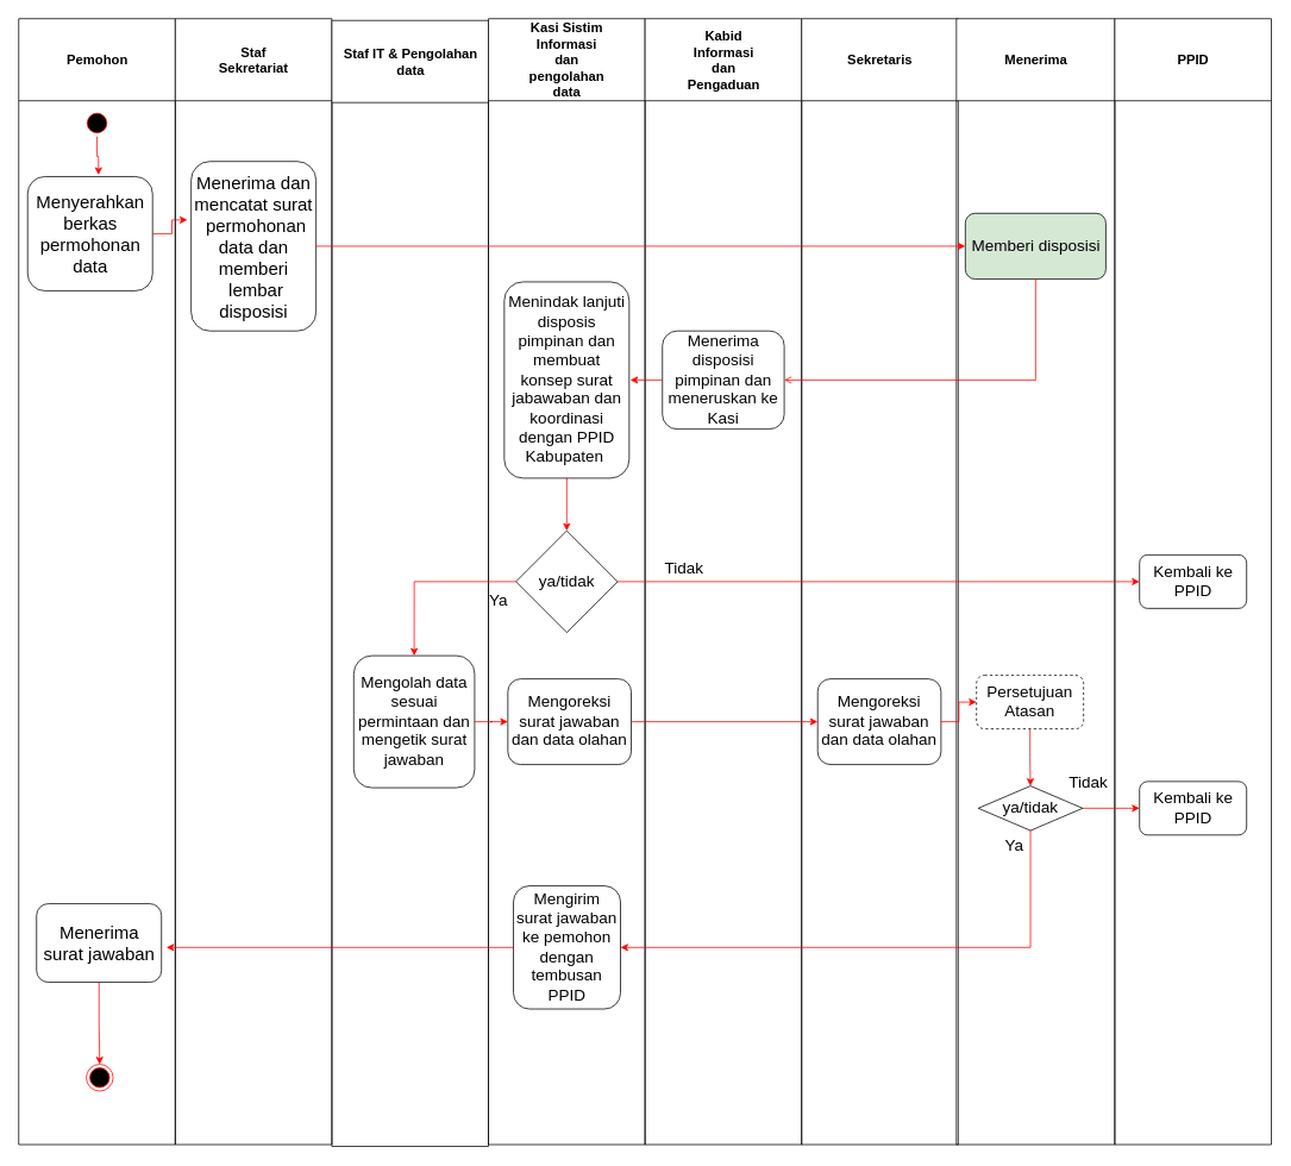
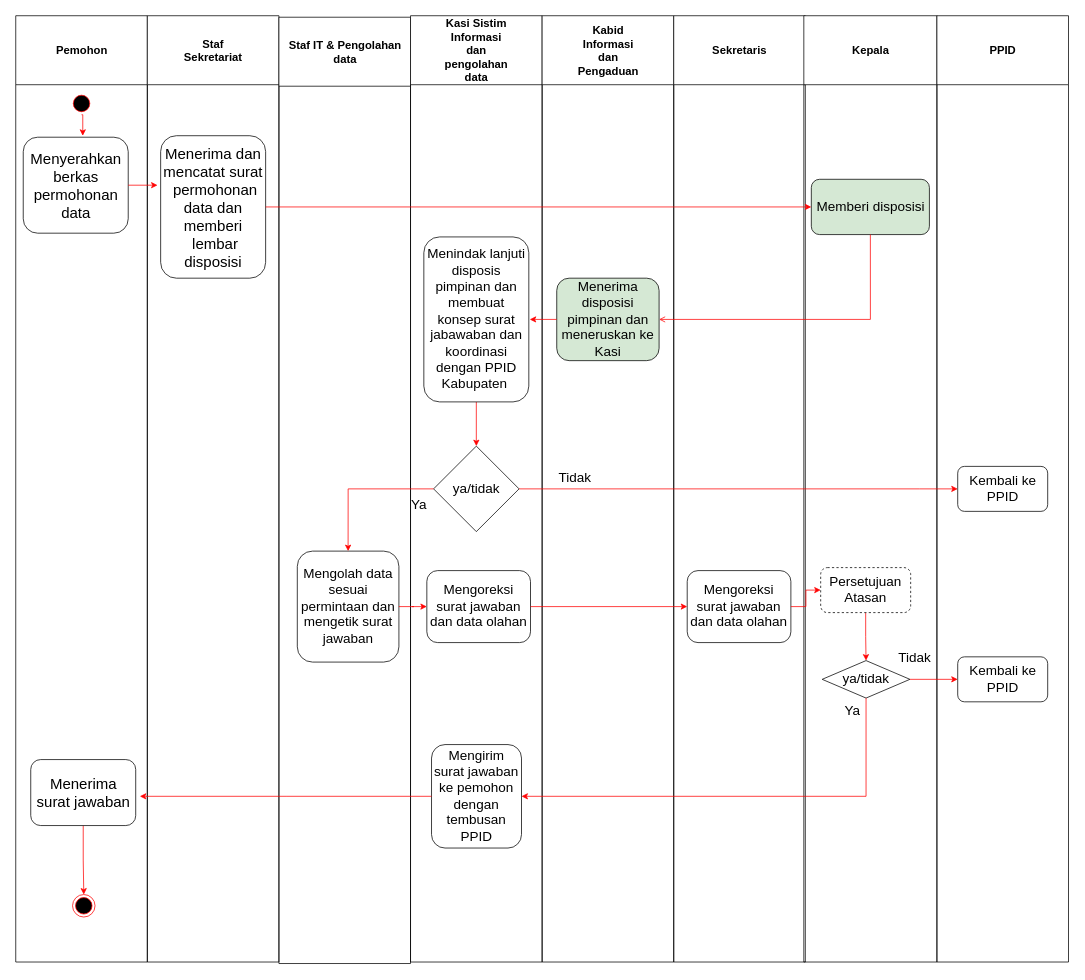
  <mxCell id="0" />
  <mxCell id="1" parent="0" />
  <mxCell id="2" value="Pemohon" style="swimlane;whiteSpace=wrap;startSize=92;fontSize=15;" parent="1" vertex="1"><mxGeometry x="20.5" y="20" width="175.5" height="1262" as="geometry" /></mxCell>
  <mxCell id="3" style="edgeStyle=orthogonalEdgeStyle;rounded=0;orthogonalLoop=1;jettySize=auto;html=1;exitX=0.5;exitY=1;exitDx=0;exitDy=0;entryX=0.567;entryY=-0.015;entryDx=0;entryDy=0;entryPerimeter=0;fontSize=15;fontColor=#000000;strokeColor=#FF0303;" edge="1" parent="2" source="4" target="5"><mxGeometry relative="1" as="geometry" /></mxCell>
  <mxCell id="4" value="" style="ellipse;shape=startState;fillColor=#000000;strokeColor=#ff0000;" parent="2" vertex="1"><mxGeometry x="72.75" y="102" width="30" height="30" as="geometry" /></mxCell>
- <mxCell id="5" value="Menyerahkan&#10;berkas&#10;permohonan&#10;data" style="rounded=1;whiteSpace=wrap;html=1;fontFamily=Helvetica;fontSize=20;fontColor=#000000;align=center;strokeColor=#000000;fillColor=#ffffff;" parent="2" vertex="1"><mxGeometry x="10" y="177" width="140" height="128" as="geometry" /></mxCell>
+ <mxCell id="5" value="Menyerahkan&#10;berkas&#10;permohonan&#10;data" style="rounded=1;whiteSpace=wrap;html=1;fontFamily=Helvetica;fontSize=20;fontColor=#000000;align=center;strokeColor=#000000;fillColor=#ffffff;" parent="2" vertex="1"><mxGeometry x="10" y="162" width="140" height="128" as="geometry" /></mxCell>
  <mxCell id="6" style="edgeStyle=orthogonalEdgeStyle;rounded=0;orthogonalLoop=1;jettySize=auto;html=1;entryX=0.5;entryY=0;entryDx=0;entryDy=0;fontSize=18;fontColor=#000000;strokeColor=#FF0303;" edge="1" parent="2" source="7" target="8"><mxGeometry relative="1" as="geometry" /></mxCell>
  <mxCell id="7" value="Menerima surat jawaban" style="rounded=1;whiteSpace=wrap;html=1;fontFamily=Helvetica;fontSize=20;fontColor=#000000;align=center;strokeColor=#000000;fillColor=#ffffff;" vertex="1" parent="2"><mxGeometry x="20" y="992" width="140" height="88" as="geometry" /></mxCell>
  <mxCell id="8" value="" style="ellipse;html=1;shape=endState;fillColor=#000000;strokeColor=#ff0000;fontSize=18;fontColor=#000000;" vertex="1" parent="2"><mxGeometry x="75.75" y="1172" width="30" height="30" as="geometry" /></mxCell>
  <mxCell id="9" value="Staf&#10;Sekretariat" style="swimlane;whiteSpace=wrap;startSize=92;fontSize=15;" vertex="1" parent="1"><mxGeometry x="196" y="20" width="175.5" height="1262" as="geometry" /></mxCell>
  <mxCell id="10" value="Menerima dan &#10;mencatat surat&#10; permohonan&#10;data dan &#10;memberi&#10; lembar &#10;disposisi" style="rounded=1;whiteSpace=wrap;html=1;fontFamily=Helvetica;fontSize=20;fontColor=#000000;align=center;strokeColor=#000000;fillColor=#ffffff;" vertex="1" parent="9"><mxGeometry x="17.75" y="160" width="140" height="190" as="geometry" /></mxCell>
  <mxCell id="11" value="Staf IT &amp; Pengolahan&#10;data" style="swimlane;whiteSpace=wrap;startSize=92;fontSize=15;" vertex="1" parent="1"><mxGeometry x="371.5" y="22" width="175.5" height="1262" as="geometry" /></mxCell>
  <mxCell id="12" value="&#10;&#10;Mengolah data sesuai permintaan dan&#10;mengetik surat jawaban &#10;&#10;" style="rounded=1;whiteSpace=wrap;html=1;fontSize=18;fontColor=#000000;" vertex="1" parent="11"><mxGeometry x="24.5" y="712" width="135.5" height="148" as="geometry" /></mxCell>
  <mxCell id="13" value="Kasi Sistim&#10;Informasi&#10;dan&#10;pengolahan&#10;data" style="swimlane;whiteSpace=wrap;startSize=92;fontSize=15;" vertex="1" parent="1"><mxGeometry x="547" y="20" width="175.5" height="1262" as="geometry" /></mxCell>
  <mxCell id="14" style="edgeStyle=orthogonalEdgeStyle;rounded=0;orthogonalLoop=1;jettySize=auto;html=1;exitX=0.5;exitY=1;exitDx=0;exitDy=0;entryX=0.5;entryY=0;entryDx=0;entryDy=0;fontSize=18;fontColor=#000000;strokeColor=#FF0303;" edge="1" parent="13" source="15" target="16"><mxGeometry relative="1" as="geometry" /></mxCell>
  <mxCell id="15" value="Menindak lanjuti disposis pimpinan dan&lt;br/&gt;membuat konsep surat jabawaban dan&lt;br/&gt;koordinasi dengan PPID Kabupaten&amp;nbsp;" style="rounded=1;whiteSpace=wrap;html=1;fontSize=18;fontColor=#000000;" vertex="1" parent="13"><mxGeometry x="17.75" y="295" width="140" height="220" as="geometry" /></mxCell>
  <mxCell id="16" value="ya/tidak" style="rhombus;whiteSpace=wrap;html=1;fontSize=18;fontColor=#000000;" vertex="1" parent="13"><mxGeometry x="30.75" y="574" width="114" height="114" as="geometry" /></mxCell>
  <mxCell id="17" value="&#10;&#10;Mengoreksi surat jawaban dan data olahan &#10;&#10;" style="rounded=1;whiteSpace=wrap;html=1;fontSize=18;fontColor=#000000;" vertex="1" parent="13"><mxGeometry x="21.75" y="740" width="138.25" height="96" as="geometry" /></mxCell>
  <mxCell id="18" value="&#10;&#10;Mengirim surat jawaban ke pemohon&#10;dengan tembusan PPID &#10;&#10;" style="rounded=1;whiteSpace=wrap;html=1;fontSize=18;fontColor=#000000;" vertex="1" parent="13"><mxGeometry x="28" y="972" width="120" height="138" as="geometry" /></mxCell>
  <mxCell id="19" value="Ya" style="text;html=1;resizable=0;autosize=1;align=center;verticalAlign=middle;points=[];fillColor=none;strokeColor=none;rounded=0;fontSize=18;fontColor=#000000;" vertex="1" parent="13"><mxGeometry x="-9.25" y="638" width="40" height="30" as="geometry" /></mxCell>
  <mxCell id="20" value="Kabid&#10;Informasi&#10;dan&#10;Pengaduan" style="swimlane;whiteSpace=wrap;startSize=92;fontSize=15;" vertex="1" parent="1"><mxGeometry x="722.5" y="20" width="175.5" height="1262" as="geometry" /></mxCell>
- <mxCell id="21" value="Menerima disposisi pimpinan dan&lt;br style=&quot;font-size: 18px;&quot;&gt;meneruskan ke Kasi" style="rounded=1;whiteSpace=wrap;html=1;fontFamily=Helvetica;fontSize=18;fontColor=#000000;align=center;strokeColor=#000000;fillColor=#ffffff;" vertex="1" parent="20"><mxGeometry x="19.5" y="350" width="136.5" height="110" as="geometry" /></mxCell>
+ <mxCell id="21" value="Menerima disposisi pimpinan dan&lt;br style=&quot;font-size: 18px;&quot;&gt;meneruskan ke Kasi" style="rounded=1;whiteSpace=wrap;html=1;fontFamily=Helvetica;fontSize=18;fontColor=#000000;align=center;strokeColor=#000000;fillColor=#d5e8d4;" vertex="1" parent="20"><mxGeometry x="19.5" y="350" width="136.5" height="110" as="geometry" /></mxCell>
  <mxCell id="22" value="Tidak" style="text;html=1;resizable=0;autosize=1;align=center;verticalAlign=middle;points=[];fillColor=none;strokeColor=none;rounded=0;fontSize=18;fontColor=#000000;" vertex="1" parent="20"><mxGeometry x="13.5" y="601" width="60" height="30" as="geometry" /></mxCell>
  <mxCell id="23" value="Sekretaris" style="swimlane;whiteSpace=wrap;startSize=92;fontSize=15;" vertex="1" parent="1"><mxGeometry x="898" y="20" width="175.5" height="1262" as="geometry" /></mxCell>
  <mxCell id="24" value="&#10;&#10;Mengoreksi surat jawaban dan data olahan &#10;&#10;" style="rounded=1;whiteSpace=wrap;html=1;fontSize=18;fontColor=#000000;" vertex="1" parent="23"><mxGeometry x="18" y="740" width="138.25" height="96" as="geometry" /></mxCell>
- <mxCell id="25" value="Menerima" style="swimlane;whiteSpace=wrap;startSize=92;fontSize=15;" vertex="1" parent="1"><mxGeometry x="1071.5" y="20" width="177.5" height="1262" as="geometry" /></mxCell>
+ <mxCell id="25" value="Kepala" style="swimlane;whiteSpace=wrap;startSize=92;fontSize=15;" vertex="1" parent="1"><mxGeometry x="1071.5" y="20" width="177.5" height="1262" as="geometry" /></mxCell>
  <mxCell id="26" value="&lt;font style=&quot;font-size: 18px&quot;&gt;Memberi disposisi&lt;/font&gt;" style="rounded=1;whiteSpace=wrap;html=1;fontFamily=Helvetica;fontSize=15;fontColor=#000000;align=center;strokeColor=#000000;fillColor=#d5e8d4;" vertex="1" parent="25"><mxGeometry x="10" y="218.12" width="157.5" height="73.75" as="geometry" /></mxCell>
  <mxCell id="27" value="Tidak" style="text;html=1;resizable=0;autosize=1;align=center;verticalAlign=middle;points=[];fillColor=none;strokeColor=none;rounded=0;fontSize=18;fontColor=#000000;" vertex="1" parent="25"><mxGeometry x="117.5" y="842" width="60" height="30" as="geometry" /></mxCell>
  <mxCell id="28" style="edgeStyle=orthogonalEdgeStyle;rounded=0;orthogonalLoop=1;jettySize=auto;html=1;fontSize=18;fontColor=#000000;strokeColor=#FF0303;" edge="1" parent="25" source="29" target="30"><mxGeometry relative="1" as="geometry" /></mxCell>
  <mxCell id="29" value="Persetujuan Atasan" style="rounded=1;whiteSpace=wrap;html=1;fontSize=18;fontColor=#000000;dashed=1;" vertex="1" parent="25"><mxGeometry x="22.5" y="736" width="120" height="60" as="geometry" /></mxCell>
  <mxCell id="30" value="ya/tidak" style="rhombus;whiteSpace=wrap;html=1;fontSize=18;fontColor=#000000;" vertex="1" parent="25"><mxGeometry x="24.5" y="860" width="117" height="50" as="geometry" /></mxCell>
  <mxCell id="31" value="PPID" style="swimlane;whiteSpace=wrap;startSize=92;fontSize=15;" vertex="1" parent="1"><mxGeometry x="1249" y="20" width="175.5" height="1262" as="geometry" /></mxCell>
  <mxCell id="32" value="Kembali ke PPID" style="rounded=1;whiteSpace=wrap;html=1;fontSize=18;fontColor=#000000;" vertex="1" parent="31"><mxGeometry x="27.75" y="601" width="120" height="60" as="geometry" /></mxCell>
  <mxCell id="33" value="Kembali ke PPID" style="rounded=1;whiteSpace=wrap;html=1;fontSize=18;fontColor=#000000;" vertex="1" parent="31"><mxGeometry x="27.75" y="855" width="120" height="60" as="geometry" /></mxCell>
  <mxCell id="34" style="edgeStyle=orthogonalEdgeStyle;rounded=0;orthogonalLoop=1;jettySize=auto;html=1;exitX=1;exitY=0.5;exitDx=0;exitDy=0;entryX=-0.03;entryY=0.345;entryDx=0;entryDy=0;entryPerimeter=0;fontSize=15;fontColor=#000000;strokeColor=#FF0303;" edge="1" parent="1" source="5" target="10"><mxGeometry relative="1" as="geometry" /></mxCell>
  <mxCell id="35" style="edgeStyle=orthogonalEdgeStyle;rounded=0;orthogonalLoop=1;jettySize=auto;html=1;exitX=1;exitY=0.5;exitDx=0;exitDy=0;entryX=0;entryY=0.5;entryDx=0;entryDy=0;fontSize=15;fontColor=#000000;strokeColor=#FF0303;" edge="1" parent="1" source="10" target="26"><mxGeometry relative="1" as="geometry" /></mxCell>
  <mxCell id="36" style="edgeStyle=orthogonalEdgeStyle;rounded=0;orthogonalLoop=1;jettySize=auto;html=1;exitX=0.5;exitY=1;exitDx=0;exitDy=0;entryX=1;entryY=0.5;entryDx=0;entryDy=0;fontSize=18;fontColor=#000000;strokeColor=#FF0303;endArrow=open;" edge="1" parent="1" source="26" target="21"><mxGeometry relative="1" as="geometry" /></mxCell>
  <mxCell id="37" style="edgeStyle=orthogonalEdgeStyle;rounded=0;orthogonalLoop=1;jettySize=auto;html=1;exitX=0;exitY=0.5;exitDx=0;exitDy=0;fontSize=18;fontColor=#000000;strokeColor=#FF0303;" edge="1" parent="1" source="21"><mxGeometry relative="1" as="geometry"><mxPoint x="706" y="425.059" as="targetPoint" /></mxGeometry></mxCell>
  <mxCell id="38" style="edgeStyle=orthogonalEdgeStyle;rounded=0;orthogonalLoop=1;jettySize=auto;html=1;exitX=1;exitY=0.5;exitDx=0;exitDy=0;entryX=0;entryY=0.5;entryDx=0;entryDy=0;fontSize=18;fontColor=#000000;strokeColor=#FF0303;" edge="1" parent="1" source="16" target="32"><mxGeometry relative="1" as="geometry"><Array as="points"><mxPoint x="1226" y="651" /><mxPoint x="1226" y="651" /></Array></mxGeometry></mxCell>
  <mxCell id="39" style="edgeStyle=orthogonalEdgeStyle;rounded=0;orthogonalLoop=1;jettySize=auto;html=1;entryX=0.5;entryY=0;entryDx=0;entryDy=0;fontSize=18;fontColor=#000000;strokeColor=#FF0303;" edge="1" parent="1" source="16" target="12"><mxGeometry relative="1" as="geometry" /></mxCell>
  <mxCell id="40" style="edgeStyle=orthogonalEdgeStyle;rounded=0;orthogonalLoop=1;jettySize=auto;html=1;fontSize=18;fontColor=#000000;strokeColor=#FF0303;" edge="1" parent="1" source="12" target="17"><mxGeometry relative="1" as="geometry" /></mxCell>
  <mxCell id="41" style="edgeStyle=orthogonalEdgeStyle;rounded=0;orthogonalLoop=1;jettySize=auto;html=1;fontSize=18;fontColor=#000000;strokeColor=#FF0303;" edge="1" parent="1" source="17" target="24"><mxGeometry relative="1" as="geometry" /></mxCell>
  <mxCell id="42" style="edgeStyle=orthogonalEdgeStyle;rounded=0;orthogonalLoop=1;jettySize=auto;html=1;fontSize=18;fontColor=#000000;strokeColor=#FF0303;" edge="1" parent="1" source="24" target="29"><mxGeometry relative="1" as="geometry" /></mxCell>
  <mxCell id="43" style="edgeStyle=orthogonalEdgeStyle;rounded=0;orthogonalLoop=1;jettySize=auto;html=1;entryX=0;entryY=0.5;entryDx=0;entryDy=0;fontSize=18;fontColor=#000000;strokeColor=#FF0303;" edge="1" parent="1" source="30" target="33"><mxGeometry relative="1" as="geometry" /></mxCell>
  <mxCell id="44" style="edgeStyle=orthogonalEdgeStyle;rounded=0;orthogonalLoop=1;jettySize=auto;html=1;exitX=0.5;exitY=1;exitDx=0;exitDy=0;entryX=1;entryY=0.5;entryDx=0;entryDy=0;fontSize=18;fontColor=#000000;strokeColor=#FF0303;" edge="1" parent="1" source="30" target="18"><mxGeometry relative="1" as="geometry" /></mxCell>
  <mxCell id="45" value="Ya" style="text;html=1;resizable=0;autosize=1;align=center;verticalAlign=middle;points=[];fillColor=none;strokeColor=none;rounded=0;fontSize=18;fontColor=#000000;" vertex="1" parent="1"><mxGeometry x="1116" y="932" width="40" height="30" as="geometry" /></mxCell>
  <mxCell id="46" style="edgeStyle=orthogonalEdgeStyle;rounded=0;orthogonalLoop=1;jettySize=auto;html=1;fontSize=18;fontColor=#000000;strokeColor=#FF0303;" edge="1" parent="1" source="18"><mxGeometry relative="1" as="geometry"><mxPoint x="186" y="1061" as="targetPoint" /></mxGeometry></mxCell>
